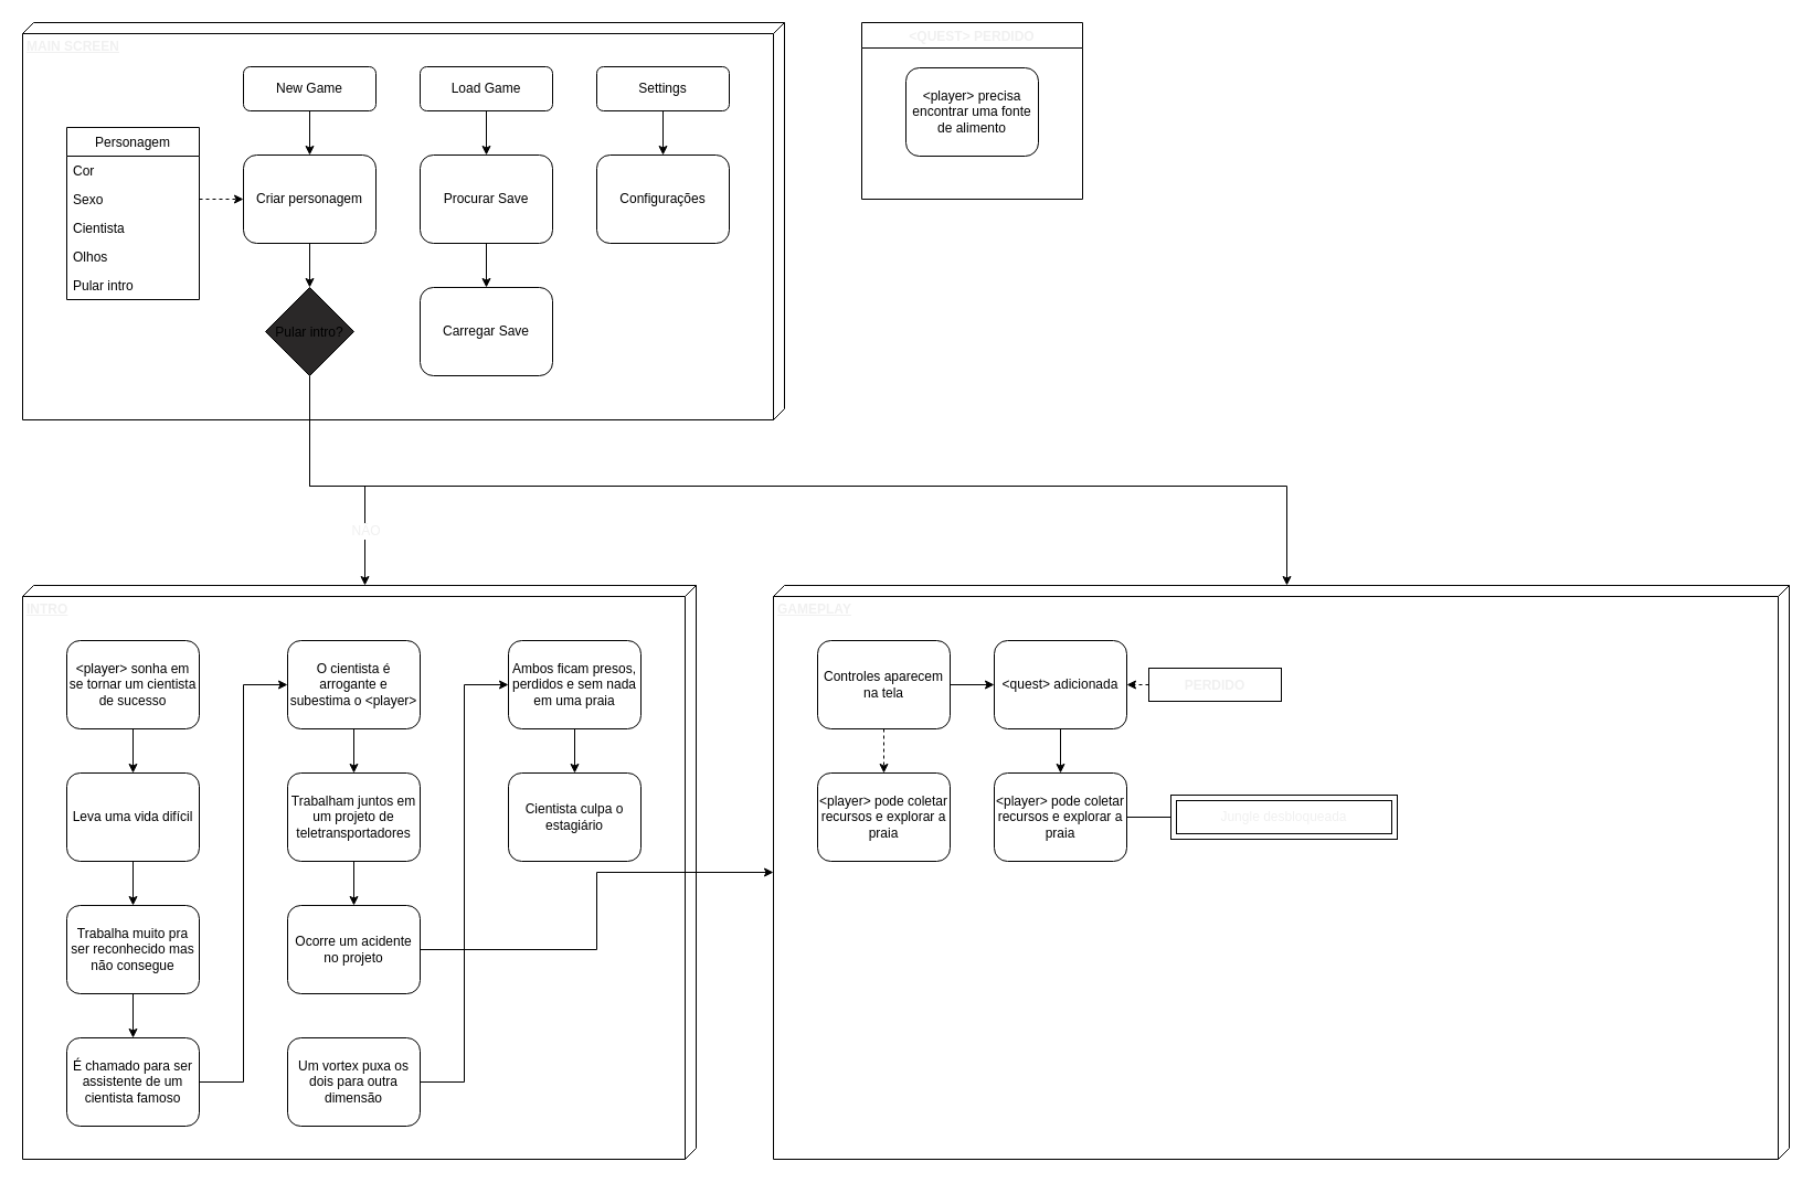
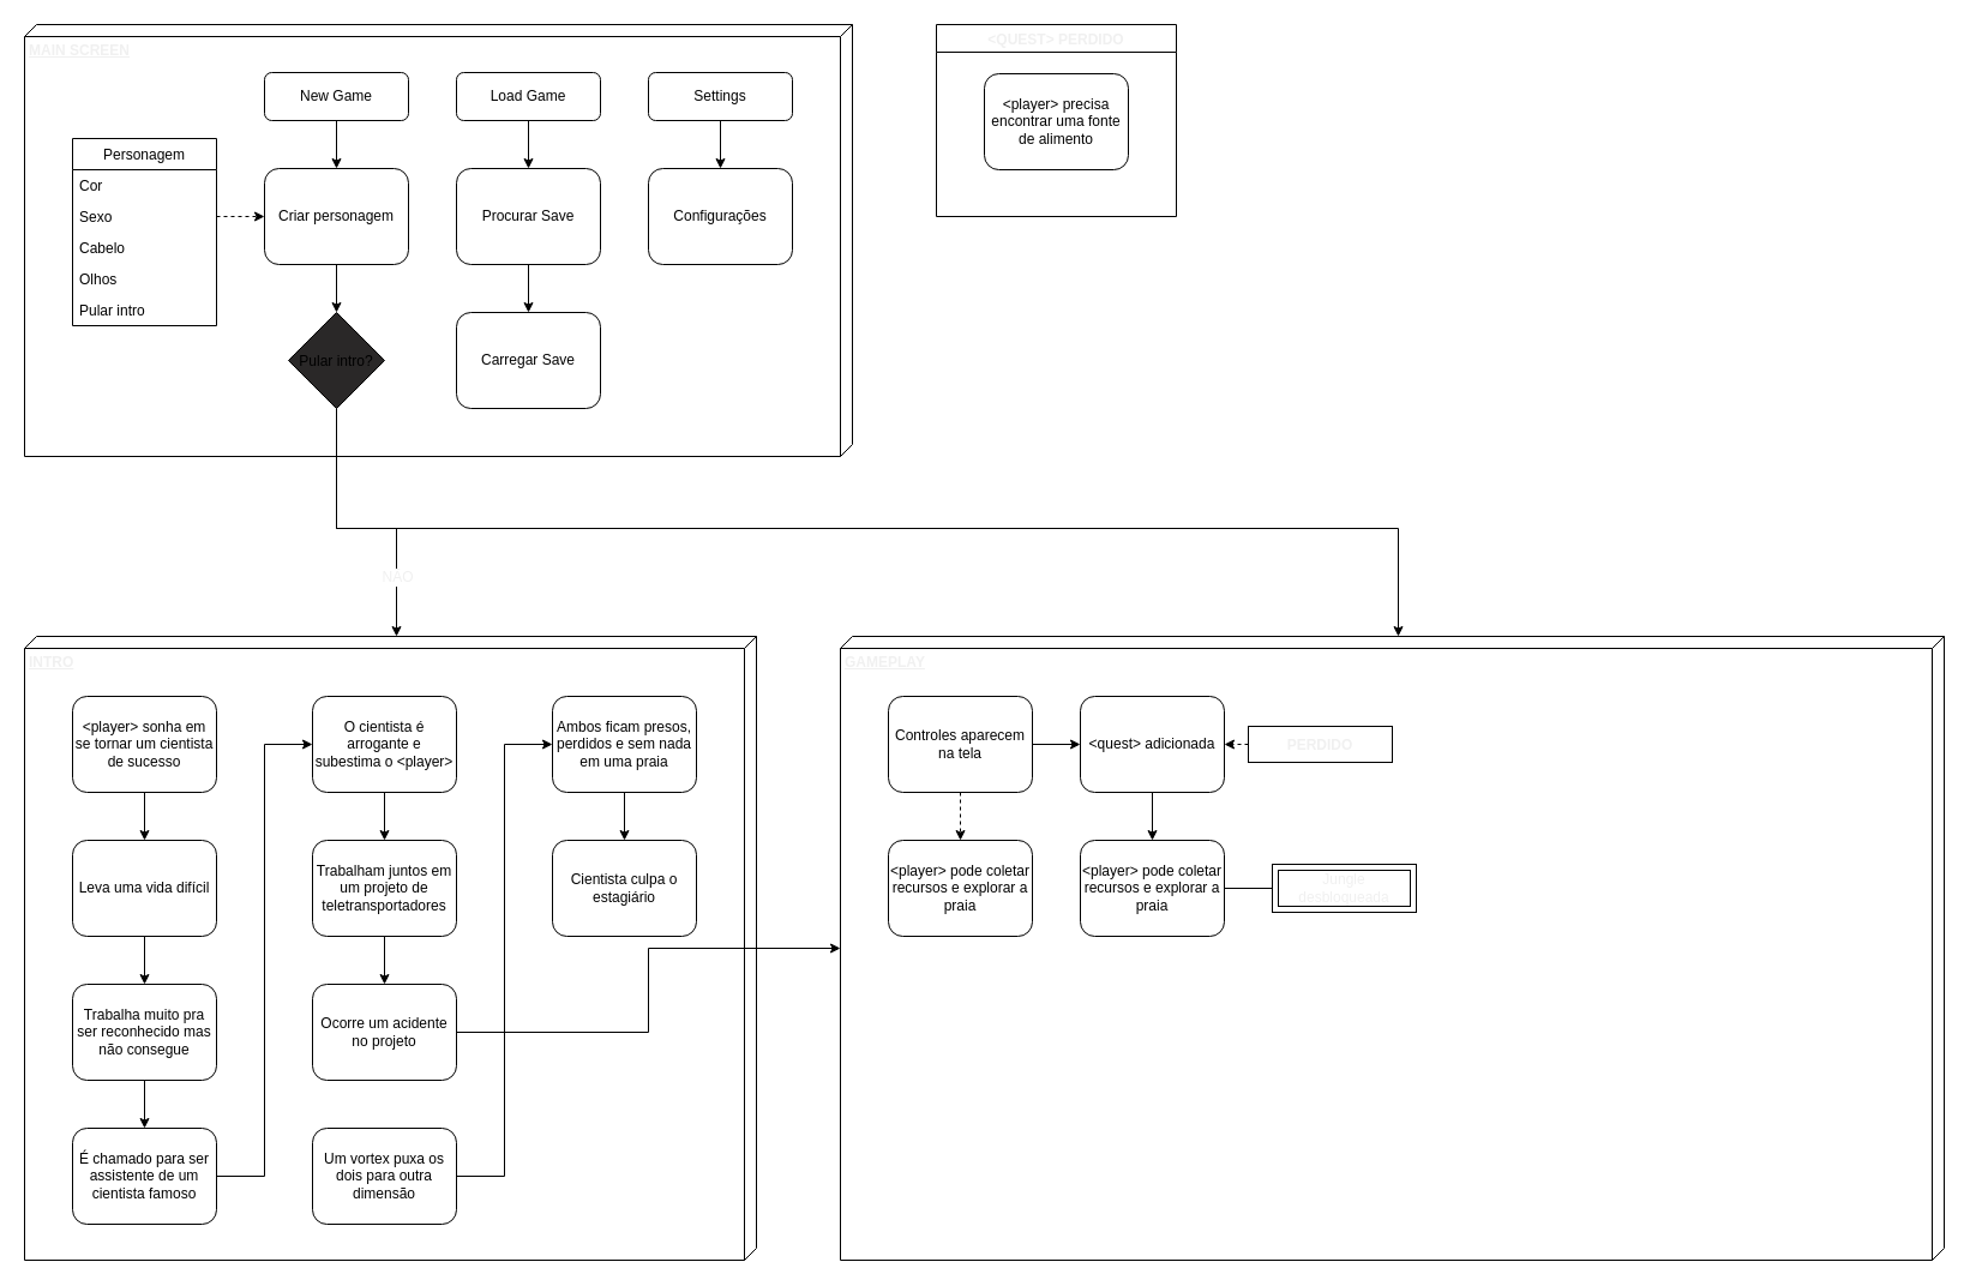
  <mxCell id="0" />
  <mxCell id="1" parent="0" />
  <mxCell id="2" value="" style="group" vertex="1" connectable="0" parent="1"><mxGeometry x="20" y="20" width="690" height="360" as="geometry" /></mxCell>
  <mxCell id="3" value="New Game" style="rounded=1;whiteSpace=wrap;html=1;fontSize=12;glass=0;strokeWidth=1;shadow=0;movable=1;resizable=1;rotatable=1;deletable=1;editable=1;connectable=1;" vertex="1" parent="2"><mxGeometry x="200" y="40" width="120" height="40" as="geometry" /></mxCell>
  <mxCell id="4" value="Load Game" style="rounded=1;whiteSpace=wrap;html=1;fontSize=12;glass=0;strokeWidth=1;shadow=0;movable=1;resizable=1;rotatable=1;deletable=1;editable=1;connectable=1;" vertex="1" parent="2"><mxGeometry x="360" y="40" width="120" height="40" as="geometry" /></mxCell>
  <mxCell id="5" value="Settings" style="rounded=1;whiteSpace=wrap;html=1;fontSize=12;glass=0;strokeWidth=1;shadow=0;movable=1;resizable=1;rotatable=1;deletable=1;editable=1;connectable=1;" vertex="1" parent="2"><mxGeometry x="520" y="40" width="120" height="40" as="geometry" /></mxCell>
  <mxCell id="6" value="Criar personagem" style="rounded=1;whiteSpace=wrap;html=1;fontSize=12;glass=0;strokeWidth=1;shadow=0;movable=1;resizable=1;rotatable=1;deletable=1;editable=1;connectable=1;" vertex="1" parent="2"><mxGeometry x="200" y="120" width="120" height="80" as="geometry" /></mxCell>
  <mxCell id="7" style="edgeStyle=orthogonalEdgeStyle;rounded=0;orthogonalLoop=1;jettySize=auto;html=1;entryX=0.5;entryY=0;entryDx=0;entryDy=0;movable=1;resizable=1;rotatable=1;deletable=1;editable=1;connectable=1;" edge="1" parent="2" source="3" target="6"><mxGeometry relative="1" as="geometry" /></mxCell>
  <mxCell id="8" value="Pular intro?" style="rhombus;fillStyle=solid;fillColor=#2a2828;gradientColor=none;movable=1;resizable=1;rotatable=1;deletable=1;editable=1;connectable=1;" vertex="1" parent="2"><mxGeometry x="220" y="240" width="80" height="80" as="geometry" /></mxCell>
  <mxCell id="9" style="edgeStyle=orthogonalEdgeStyle;rounded=0;orthogonalLoop=1;jettySize=auto;html=1;entryX=0.5;entryY=0;entryDx=0;entryDy=0;movable=1;resizable=1;rotatable=1;deletable=1;editable=1;connectable=1;" edge="1" parent="2" source="6" target="8"><mxGeometry relative="1" as="geometry" /></mxCell>
  <mxCell id="10" value="Personagem" style="swimlane;fontStyle=0;childLayout=stackLayout;horizontal=1;startSize=26;fillColor=none;horizontalStack=0;resizeParent=1;resizeParentMax=0;resizeLast=0;collapsible=1;marginBottom=0;fillStyle=solid;movable=1;resizable=1;rotatable=1;deletable=1;editable=1;connectable=1;" vertex="1" parent="2"><mxGeometry x="40" y="95" width="120" height="156" as="geometry" /></mxCell>
  <mxCell id="11" value="Cor" style="text;strokeColor=none;fillColor=none;align=left;verticalAlign=top;spacingLeft=4;spacingRight=4;overflow=hidden;rotatable=1;points=[[0,0.5],[1,0.5]];portConstraint=eastwest;movable=1;resizable=1;deletable=1;editable=1;connectable=1;" vertex="1" parent="10"><mxGeometry y="26" width="120" height="26" as="geometry" /></mxCell>
  <mxCell id="12" value="Sexo" style="text;strokeColor=none;fillColor=none;align=left;verticalAlign=top;spacingLeft=4;spacingRight=4;overflow=hidden;rotatable=1;points=[[0,0.5],[1,0.5]];portConstraint=eastwest;movable=1;resizable=1;deletable=1;editable=1;connectable=1;" vertex="1" parent="10"><mxGeometry y="52" width="120" height="26" as="geometry" /></mxCell>
- <mxCell id="13" value="Cientista" style="text;strokeColor=none;fillColor=none;align=left;verticalAlign=top;spacingLeft=4;spacingRight=4;overflow=hidden;rotatable=1;points=[[0,0.5],[1,0.5]];portConstraint=eastwest;movable=1;resizable=1;deletable=1;editable=1;connectable=1;" vertex="1" parent="10"><mxGeometry y="78" width="120" height="26" as="geometry" /></mxCell>
+ <mxCell id="13" value="Cabelo" style="text;strokeColor=none;fillColor=none;align=left;verticalAlign=top;spacingLeft=4;spacingRight=4;overflow=hidden;rotatable=1;points=[[0,0.5],[1,0.5]];portConstraint=eastwest;movable=1;resizable=1;deletable=1;editable=1;connectable=1;" vertex="1" parent="10"><mxGeometry y="78" width="120" height="26" as="geometry" /></mxCell>
  <mxCell id="14" value="Olhos" style="text;strokeColor=none;fillColor=none;align=left;verticalAlign=top;spacingLeft=4;spacingRight=4;overflow=hidden;rotatable=1;points=[[0,0.5],[1,0.5]];portConstraint=eastwest;movable=1;resizable=1;deletable=1;editable=1;connectable=1;" vertex="1" parent="10"><mxGeometry y="104" width="120" height="26" as="geometry" /></mxCell>
  <mxCell id="15" value="Pular intro" style="text;strokeColor=none;fillColor=none;align=left;verticalAlign=top;spacingLeft=4;spacingRight=4;overflow=hidden;rotatable=1;points=[[0,0.5],[1,0.5]];portConstraint=eastwest;movable=1;resizable=1;deletable=1;editable=1;connectable=1;" vertex="1" parent="10"><mxGeometry y="130" width="120" height="26" as="geometry" /></mxCell>
  <mxCell id="16" style="edgeStyle=orthogonalEdgeStyle;rounded=0;orthogonalLoop=1;jettySize=auto;html=1;exitX=1;exitY=0.5;exitDx=0;exitDy=0;entryX=0;entryY=0.5;entryDx=0;entryDy=0;dashed=1;movable=1;resizable=1;rotatable=1;deletable=1;editable=1;connectable=1;" edge="1" parent="2" source="12" target="6"><mxGeometry relative="1" as="geometry" /></mxCell>
  <mxCell id="17" value="Procurar Save" style="rounded=1;whiteSpace=wrap;html=1;fontSize=12;glass=0;strokeWidth=1;shadow=0;movable=1;resizable=1;rotatable=1;deletable=1;editable=1;connectable=1;" vertex="1" parent="2"><mxGeometry x="360" y="120" width="120" height="80" as="geometry" /></mxCell>
  <mxCell id="18" style="edgeStyle=orthogonalEdgeStyle;rounded=0;orthogonalLoop=1;jettySize=auto;html=1;entryX=0.5;entryY=0;entryDx=0;entryDy=0;movable=1;resizable=1;rotatable=1;deletable=1;editable=1;connectable=1;" edge="1" parent="2" source="4" target="17"><mxGeometry relative="1" as="geometry" /></mxCell>
  <mxCell id="19" value="Carregar Save" style="rounded=1;whiteSpace=wrap;html=1;fontSize=12;glass=0;strokeWidth=1;shadow=0;movable=1;resizable=1;rotatable=1;deletable=1;editable=1;connectable=1;" vertex="1" parent="2"><mxGeometry x="360" y="240" width="120" height="80" as="geometry" /></mxCell>
  <mxCell id="20" style="edgeStyle=orthogonalEdgeStyle;rounded=0;orthogonalLoop=1;jettySize=auto;html=1;entryX=0.5;entryY=0;entryDx=0;entryDy=0;movable=1;resizable=1;rotatable=1;deletable=1;editable=1;connectable=1;" edge="1" parent="2" source="17" target="19"><mxGeometry relative="1" as="geometry" /></mxCell>
  <mxCell id="21" value="Configurações" style="rounded=1;whiteSpace=wrap;html=1;fontSize=12;glass=0;strokeWidth=1;shadow=0;movable=1;resizable=1;rotatable=1;deletable=1;editable=1;connectable=1;" vertex="1" parent="2"><mxGeometry x="520" y="120" width="120" height="80" as="geometry" /></mxCell>
  <mxCell id="22" style="edgeStyle=orthogonalEdgeStyle;rounded=0;orthogonalLoop=1;jettySize=auto;html=1;entryX=0.5;entryY=0;entryDx=0;entryDy=0;movable=1;resizable=1;rotatable=1;deletable=1;editable=1;connectable=1;" edge="1" parent="2" source="5" target="21"><mxGeometry relative="1" as="geometry" /></mxCell>
  <mxCell id="23" value="&lt;b&gt;MAIN SCREEN&lt;/b&gt;" style="verticalAlign=top;align=left;spacingTop=8;spacingLeft=2;spacingRight=12;shape=cube;size=10;direction=south;fontStyle=4;html=1;pointerEvents=0;fontFamily=Helvetica;fontSize=12;fontColor=rgb(240, 240, 240);fillColor=none;gradientColor=none;" vertex="1" parent="2"><mxGeometry width="690" height="360" as="geometry" /></mxCell>
  <mxCell id="24" value="" style="group" vertex="1" connectable="0" parent="1"><mxGeometry x="20" y="530" width="610" height="520" as="geometry" /></mxCell>
  <mxCell id="25" value="&lt;b&gt;INTRO&lt;/b&gt;" style="verticalAlign=top;align=left;spacingTop=8;spacingLeft=2;spacingRight=12;shape=cube;size=10;direction=south;fontStyle=4;html=1;pointerEvents=0;fontFamily=Helvetica;fontSize=12;fontColor=rgb(240, 240, 240);fillColor=none;gradientColor=none;container=0;" vertex="1" parent="24"><mxGeometry width="610" height="520" as="geometry" /></mxCell>
  <mxCell id="26" value="&amp;lt;player&amp;gt; sonha em se tornar um cientista de sucesso" style="rounded=1;whiteSpace=wrap;html=1;fontSize=12;glass=0;strokeWidth=1;shadow=0;" vertex="1" parent="24"><mxGeometry x="40" y="50" width="120" height="80" as="geometry" /></mxCell>
  <mxCell id="27" value="Trabalha muito pra ser reconhecido mas não consegue" style="rounded=1;whiteSpace=wrap;html=1;fontSize=12;glass=0;strokeWidth=1;shadow=0;" vertex="1" parent="24"><mxGeometry x="40" y="290" width="120" height="80" as="geometry" /></mxCell>
  <mxCell id="28" value="É chamado para ser assistente de um cientista famoso" style="rounded=1;whiteSpace=wrap;html=1;fontSize=12;glass=0;strokeWidth=1;shadow=0;" vertex="1" parent="24"><mxGeometry x="40" y="410" width="120" height="80" as="geometry" /></mxCell>
  <mxCell id="29" style="edgeStyle=orthogonalEdgeStyle;rounded=0;orthogonalLoop=1;jettySize=auto;html=1;entryX=0.5;entryY=0;entryDx=0;entryDy=0;" edge="1" parent="24" source="27" target="28"><mxGeometry relative="1" as="geometry" /></mxCell>
  <mxCell id="30" value="O cientista é arrogante e subestima o &amp;lt;player&amp;gt;" style="rounded=1;whiteSpace=wrap;html=1;fontSize=12;glass=0;strokeWidth=1;shadow=0;" vertex="1" parent="24"><mxGeometry x="240" y="50" width="120" height="80" as="geometry" /></mxCell>
  <mxCell id="31" style="edgeStyle=orthogonalEdgeStyle;rounded=0;orthogonalLoop=1;jettySize=auto;html=1;entryX=0;entryY=0.5;entryDx=0;entryDy=0;" edge="1" parent="24" source="28" target="30"><mxGeometry relative="1" as="geometry" /></mxCell>
  <mxCell id="32" value="Trabalham juntos em um projeto de teletransportadores" style="rounded=1;whiteSpace=wrap;html=1;fontSize=12;glass=0;strokeWidth=1;shadow=0;" vertex="1" parent="24"><mxGeometry x="240" y="170" width="120" height="80" as="geometry" /></mxCell>
  <mxCell id="33" style="edgeStyle=orthogonalEdgeStyle;rounded=0;orthogonalLoop=1;jettySize=auto;html=1;entryX=0.5;entryY=0;entryDx=0;entryDy=0;" edge="1" parent="24" source="30" target="32"><mxGeometry relative="1" as="geometry" /></mxCell>
  <mxCell id="34" value="Ocorre um acidente no projeto" style="rounded=1;whiteSpace=wrap;html=1;fontSize=12;glass=0;strokeWidth=1;shadow=0;" vertex="1" parent="24"><mxGeometry x="240" y="290" width="120" height="80" as="geometry" /></mxCell>
  <mxCell id="35" style="edgeStyle=orthogonalEdgeStyle;rounded=0;orthogonalLoop=1;jettySize=auto;html=1;entryX=0.5;entryY=0;entryDx=0;entryDy=0;" edge="1" parent="24" source="32" target="34"><mxGeometry relative="1" as="geometry" /></mxCell>
  <mxCell id="36" value="Um vortex puxa os dois para outra dimensão" style="rounded=1;whiteSpace=wrap;html=1;fontSize=12;glass=0;strokeWidth=1;shadow=0;" vertex="1" parent="24"><mxGeometry x="240" y="410" width="120" height="80" as="geometry" /></mxCell>
  <mxCell id="37" style="edgeStyle=orthogonalEdgeStyle;rounded=0;orthogonalLoop=1;jettySize=auto;html=1;" edge="1" parent="24" source="34" target="47"><mxGeometry relative="1" as="geometry" /></mxCell>
  <mxCell id="38" value="Ambos ficam presos, perdidos e sem nada em uma praia" style="rounded=1;whiteSpace=wrap;html=1;fontSize=12;glass=0;strokeWidth=1;shadow=0;" vertex="1" parent="24"><mxGeometry x="440" y="50" width="120" height="80" as="geometry" /></mxCell>
  <mxCell id="39" style="edgeStyle=orthogonalEdgeStyle;rounded=0;orthogonalLoop=1;jettySize=auto;html=1;entryX=0;entryY=0.5;entryDx=0;entryDy=0;" edge="1" parent="24" source="36" target="38"><mxGeometry relative="1" as="geometry" /></mxCell>
  <mxCell id="40" value="Cientista culpa o estagiário" style="rounded=1;whiteSpace=wrap;html=1;fontSize=12;glass=0;strokeWidth=1;shadow=0;" vertex="1" parent="24"><mxGeometry x="440" y="170" width="120" height="80" as="geometry" /></mxCell>
  <mxCell id="41" style="edgeStyle=orthogonalEdgeStyle;rounded=0;orthogonalLoop=1;jettySize=auto;html=1;entryX=0.5;entryY=0;entryDx=0;entryDy=0;" edge="1" parent="24" source="38" target="40"><mxGeometry relative="1" as="geometry" /></mxCell>
  <mxCell id="42" style="edgeStyle=orthogonalEdgeStyle;rounded=0;orthogonalLoop=1;jettySize=auto;html=1;entryX=0.5;entryY=0;entryDx=0;entryDy=0;" edge="1" parent="24" source="43" target="27"><mxGeometry relative="1" as="geometry" /></mxCell>
  <mxCell id="43" value="Leva uma vida difícil" style="rounded=1;whiteSpace=wrap;html=1;fontSize=12;glass=0;strokeWidth=1;shadow=0;" vertex="1" parent="24"><mxGeometry x="40" y="170" width="120" height="80" as="geometry" /></mxCell>
  <mxCell id="44" style="edgeStyle=orthogonalEdgeStyle;rounded=0;orthogonalLoop=1;jettySize=auto;html=1;entryX=0.5;entryY=0;entryDx=0;entryDy=0;" edge="1" parent="24" source="26" target="43"><mxGeometry relative="1" as="geometry" /></mxCell>
  <mxCell id="45" style="edgeStyle=orthogonalEdgeStyle;rounded=0;orthogonalLoop=1;jettySize=auto;html=1;entryX=0;entryY=0;entryDx=0;entryDy=300;entryPerimeter=0;fontFamily=Helvetica;fontSize=12;fontColor=rgb(240, 240, 240);" edge="1" parent="1" source="8" target="25"><mxGeometry relative="1" as="geometry"><Array as="points"><mxPoint x="280" y="440" /><mxPoint x="330" y="440" /></Array></mxGeometry></mxCell>
  <mxCell id="46" value="NÃO" style="edgeLabel;html=1;align=center;verticalAlign=middle;resizable=0;points=[];fontSize=12;fontFamily=Helvetica;fontColor=rgb(240, 240, 240);" vertex="1" connectable="0" parent="1"><mxGeometry x="330.003" y="480.003" as="geometry" /></mxCell>
  <mxCell id="47" value="&lt;b&gt;GAMEPLAY&lt;/b&gt;" style="verticalAlign=top;align=left;spacingTop=8;spacingLeft=2;spacingRight=12;shape=cube;size=10;direction=south;fontStyle=4;html=1;pointerEvents=0;fontFamily=Helvetica;fontSize=12;fontColor=rgb(240, 240, 240);fillColor=none;gradientColor=none;container=0;movable=1;resizable=1;rotatable=1;deletable=1;editable=1;connectable=1;" vertex="1" parent="1"><mxGeometry x="700" y="530" width="920" height="520" as="geometry" /></mxCell>
  <mxCell id="48" style="edgeStyle=orthogonalEdgeStyle;rounded=0;orthogonalLoop=1;jettySize=auto;html=1;entryX=0.5;entryY=0;entryDx=0;entryDy=0;fontFamily=Helvetica;fontSize=12;fontColor=rgb(240, 240, 240);dashed=1;" edge="1" parent="1" source="50" target="51"><mxGeometry relative="1" as="geometry" /></mxCell>
  <mxCell id="49" style="edgeStyle=orthogonalEdgeStyle;rounded=0;orthogonalLoop=1;jettySize=auto;html=1;entryX=0;entryY=0.5;entryDx=0;entryDy=0;fontFamily=Helvetica;fontSize=12;fontColor=rgb(240, 240, 240);" edge="1" parent="1" source="50" target="53"><mxGeometry relative="1" as="geometry" /></mxCell>
  <mxCell id="50" value="Controles aparecem na tela" style="rounded=1;whiteSpace=wrap;html=1;fontSize=12;glass=0;strokeWidth=1;shadow=0;" vertex="1" parent="1"><mxGeometry x="740" y="580" width="120" height="80" as="geometry" /></mxCell>
  <mxCell id="51" value="&amp;lt;player&amp;gt; pode coletar recursos e explorar a praia" style="rounded=1;whiteSpace=wrap;html=1;fontSize=12;glass=0;strokeWidth=1;shadow=0;" vertex="1" parent="1"><mxGeometry x="740" y="700" width="120" height="80" as="geometry" /></mxCell>
  <mxCell id="52" style="edgeStyle=orthogonalEdgeStyle;rounded=0;orthogonalLoop=1;jettySize=auto;html=1;entryX=0.5;entryY=0;entryDx=0;entryDy=0;fontFamily=Helvetica;fontSize=12;fontColor=rgb(240, 240, 240);endArrow=classic;endFill=1;" edge="1" parent="1" source="53" target="61"><mxGeometry relative="1" as="geometry" /></mxCell>
  <mxCell id="53" value="&amp;lt;quest&amp;gt; adicionada" style="rounded=1;whiteSpace=wrap;html=1;fontSize=12;glass=0;strokeWidth=1;shadow=0;" vertex="1" parent="1"><mxGeometry x="900" y="580" width="120" height="80" as="geometry" /></mxCell>
  <mxCell id="54" style="edgeStyle=orthogonalEdgeStyle;rounded=0;orthogonalLoop=1;jettySize=auto;html=1;exitX=0;exitY=0.5;exitDx=0;exitDy=0;entryX=1;entryY=0.5;entryDx=0;entryDy=0;fontFamily=Helvetica;fontSize=12;fontColor=rgb(240, 240, 240);dashed=1;" edge="1" parent="1" source="55" target="53"><mxGeometry relative="1" as="geometry" /></mxCell>
  <mxCell id="55" value="PERDIDO" style="fontStyle=1;pointerEvents=0;fontFamily=Helvetica;fontSize=12;fontColor=rgb(240, 240, 240);fillColor=none;gradientColor=none;" vertex="1" parent="1"><mxGeometry x="1040" y="605" width="120" height="30" as="geometry" /></mxCell>
  <mxCell id="56" style="edgeStyle=orthogonalEdgeStyle;rounded=0;orthogonalLoop=1;jettySize=auto;html=1;entryX=0;entryY=0;entryDx=0;entryDy=455;entryPerimeter=0;fontFamily=Helvetica;fontSize=12;fontColor=rgb(240, 240, 240);endArrow=classic;endFill=1;" edge="1" parent="1" source="8" target="47"><mxGeometry relative="1" as="geometry"><Array as="points"><mxPoint x="280" y="440" /><mxPoint x="1165" y="440" /></Array></mxGeometry></mxCell>
  <mxCell id="57" value="&lt;QUEST&gt; PERDIDO" style="swimlane;pointerEvents=0;fontFamily=Helvetica;fontSize=12;fontColor=rgb(240, 240, 240);fillColor=none;gradientColor=none;" vertex="1" parent="1"><mxGeometry x="780" y="20" width="200" height="160" as="geometry"><mxRectangle x="800" y="240" width="160" height="30" as="alternateBounds" /></mxGeometry></mxCell>
  <mxCell id="58" value="&amp;lt;player&amp;gt; precisa encontrar uma fonte de alimento" style="rounded=1;whiteSpace=wrap;html=1;fontSize=12;glass=0;strokeWidth=1;shadow=0;" vertex="1" parent="57"><mxGeometry x="40" y="41" width="120" height="80" as="geometry" /></mxCell>
- <mxCell id="59" value="Jungle desbloqueada" style="shape=ext;margin=3;double=1;whiteSpace=wrap;html=1;align=center;pointerEvents=0;fontFamily=Helvetica;fontSize=12;fontColor=rgb(240, 240, 240);fillColor=none;gradientColor=none;" vertex="1" parent="1"><mxGeometry x="1060" y="720" width="205" height="40" as="geometry" /></mxCell>
+ <mxCell id="59" value="Jungle desbloqueada" style="shape=ext;margin=3;double=1;whiteSpace=wrap;html=1;align=center;pointerEvents=0;fontFamily=Helvetica;fontSize=12;fontColor=rgb(240, 240, 240);fillColor=none;gradientColor=none;" vertex="1" parent="1"><mxGeometry x="1060" y="720" width="120" height="40" as="geometry" /></mxCell>
  <mxCell id="60" style="edgeStyle=orthogonalEdgeStyle;rounded=0;orthogonalLoop=1;jettySize=auto;html=1;entryX=0;entryY=0.5;entryDx=0;entryDy=0;fontFamily=Helvetica;fontSize=12;fontColor=rgb(240, 240, 240);endArrow=none;endFill=0;" edge="1" parent="1" source="61" target="59"><mxGeometry relative="1" as="geometry" /></mxCell>
  <mxCell id="61" value="&amp;lt;player&amp;gt; pode coletar recursos e explorar a praia" style="rounded=1;whiteSpace=wrap;html=1;fontSize=12;glass=0;strokeWidth=1;shadow=0;" vertex="1" parent="1"><mxGeometry x="900" y="700" width="120" height="80" as="geometry" /></mxCell>
